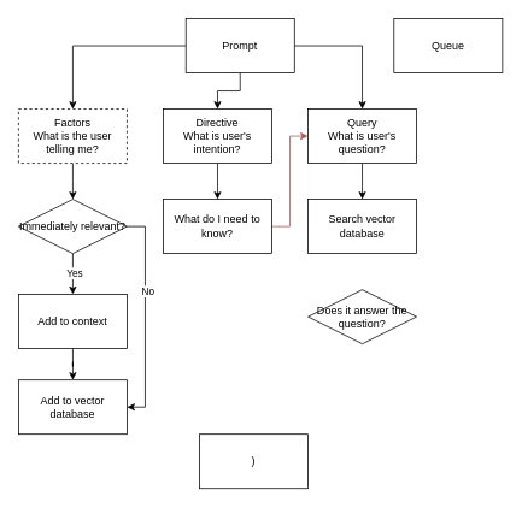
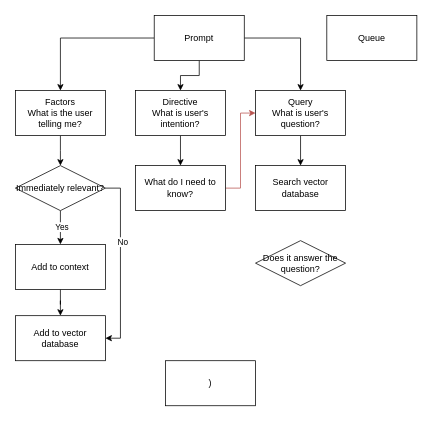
  <mxCell id="0" />
  <mxCell id="1" parent="0" />
  <mxCell id="2" style="edgeStyle=orthogonalEdgeStyle;rounded=0;orthogonalLoop=1;jettySize=auto;html=1;entryX=0.5;entryY=0;entryDx=0;entryDy=0;" edge="1" parent="1" source="5" target="9"><mxGeometry relative="1" as="geometry" /></mxCell>
  <mxCell id="3" style="edgeStyle=orthogonalEdgeStyle;rounded=0;orthogonalLoop=1;jettySize=auto;html=1;entryX=0.5;entryY=0;entryDx=0;entryDy=0;" edge="1" parent="1" source="5" target="7"><mxGeometry relative="1" as="geometry" /></mxCell>
  <mxCell id="4" style="edgeStyle=orthogonalEdgeStyle;rounded=0;orthogonalLoop=1;jettySize=auto;html=1;entryX=0.5;entryY=0;entryDx=0;entryDy=0;" edge="1" parent="1" source="5" target="13"><mxGeometry relative="1" as="geometry" /></mxCell>
  <mxCell id="5" value="Prompt&lt;br&gt;" style="rounded=0;whiteSpace=wrap;html=1;" vertex="1" parent="1"><mxGeometry x="205" y="20" width="120" height="60" as="geometry" /></mxCell>
  <mxCell id="6" style="edgeStyle=orthogonalEdgeStyle;rounded=0;orthogonalLoop=1;jettySize=auto;html=1;" edge="1" parent="1" source="7" target="11"><mxGeometry relative="1" as="geometry" /></mxCell>
  <mxCell id="7" value="Directive&lt;br&gt;What is user's intention?" style="rounded=0;whiteSpace=wrap;html=1;" vertex="1" parent="1"><mxGeometry x="180" y="120" width="120" height="60" as="geometry" /></mxCell>
  <mxCell id="8" value="" style="edgeStyle=orthogonalEdgeStyle;rounded=0;orthogonalLoop=1;jettySize=auto;html=1;" edge="1" parent="1" source="9" target="14"><mxGeometry relative="1" as="geometry" /></mxCell>
  <mxCell id="9" value="Query&lt;br&gt;What is user's question?" style="rounded=0;whiteSpace=wrap;html=1;" vertex="1" parent="1"><mxGeometry x="340" y="120" width="120" height="60" as="geometry" /></mxCell>
  <mxCell id="10" style="edgeStyle=orthogonalEdgeStyle;rounded=0;orthogonalLoop=1;jettySize=auto;html=1;entryX=0;entryY=0.5;entryDx=0;entryDy=0;fillColor=#f8cecc;strokeColor=#b85450;" edge="1" parent="1" source="11" target="9"><mxGeometry relative="1" as="geometry" /></mxCell>
  <mxCell id="11" value="What do I need to know?" style="rounded=0;whiteSpace=wrap;html=1;" vertex="1" parent="1"><mxGeometry x="180" y="220" width="120" height="60" as="geometry" /></mxCell>
  <mxCell id="12" style="edgeStyle=orthogonalEdgeStyle;rounded=0;orthogonalLoop=1;jettySize=auto;html=1;entryX=0.5;entryY=0;entryDx=0;entryDy=0;" edge="1" parent="1" source="13"><mxGeometry relative="1" as="geometry"><mxPoint x="80" y="220" as="targetPoint" /></mxGeometry></mxCell>
- <mxCell id="13" value="Factors&lt;br&gt;What is the user telling me?" style="rounded=0;whiteSpace=wrap;html=1;dashed=1;" vertex="1" parent="1"><mxGeometry x="20" y="120" width="120" height="60" as="geometry" /></mxCell>
+ <mxCell id="13" value="Factors&lt;br&gt;What is the user telling me?" style="rounded=0;whiteSpace=wrap;html=1;" vertex="1" parent="1"><mxGeometry x="20" y="120" width="120" height="60" as="geometry" /></mxCell>
  <mxCell id="14" value="Search vector database" style="rounded=0;whiteSpace=wrap;html=1;" vertex="1" parent="1"><mxGeometry x="340" y="220" width="120" height="60" as="geometry" /></mxCell>
  <mxCell id="15" style="edgeStyle=orthogonalEdgeStyle;rounded=0;orthogonalLoop=1;jettySize=auto;html=1;entryX=0.5;entryY=1;entryDx=0;entryDy=0;" edge="1" parent="1" source="19" target="21"><mxGeometry relative="1" as="geometry" /></mxCell>
  <mxCell id="16" value="Yes" style="edgeLabel;html=1;align=center;verticalAlign=middle;resizable=0;points=[];" vertex="1" connectable="0" parent="15"><mxGeometry x="-0.067" y="1" relative="1" as="geometry"><mxPoint as="offset" /></mxGeometry></mxCell>
  <mxCell id="17" style="edgeStyle=orthogonalEdgeStyle;rounded=0;orthogonalLoop=1;jettySize=auto;html=1;entryX=1;entryY=0.5;entryDx=0;entryDy=0;" edge="1" parent="1" source="19" target="22"><mxGeometry relative="1" as="geometry"><mxPoint x="150" y="450" as="targetPoint" /><Array as="points"><mxPoint x="160" y="250" /><mxPoint x="160" y="450" /></Array></mxGeometry></mxCell>
  <mxCell id="18" value="No" style="edgeLabel;html=1;align=center;verticalAlign=middle;resizable=0;points=[];" vertex="1" connectable="0" parent="17"><mxGeometry x="-0.242" y="2" relative="1" as="geometry"><mxPoint as="offset" /></mxGeometry></mxCell>
  <mxCell id="19" value="Immediately relevant?" style="rhombus;whiteSpace=wrap;html=1;" vertex="1" parent="1"><mxGeometry x="20" y="220" width="120" height="60" as="geometry" /></mxCell>
  <mxCell id="20" style="edgeStyle=orthogonalEdgeStyle;rounded=0;orthogonalLoop=1;jettySize=auto;html=1;entryX=0.5;entryY=0;entryDx=0;entryDy=0;" edge="1" parent="1" source="21" target="22"><mxGeometry relative="1" as="geometry" /></mxCell>
  <mxCell id="21" value="Add to context" style="whiteSpace=wrap;html=1;direction=west;" vertex="1" parent="1"><mxGeometry x="20" y="325" width="120" height="60" as="geometry" /></mxCell>
  <mxCell id="22" value="Add to vector database" style="rounded=0;whiteSpace=wrap;html=1;" vertex="1" parent="1"><mxGeometry x="20" y="420" width="120" height="60" as="geometry" /></mxCell>
  <mxCell id="23" value=")" style="rounded=0;whiteSpace=wrap;html=1;" vertex="1" parent="1"><mxGeometry x="220" y="480" width="120" height="60" as="geometry" /></mxCell>
  <mxCell id="24" value="Queue" style="rounded=0;whiteSpace=wrap;html=1;" vertex="1" parent="1"><mxGeometry x="435" y="20" width="120" height="60" as="geometry" /></mxCell>
  <mxCell id="25" value="Does it answer the question?" style="rhombus;whiteSpace=wrap;html=1;" vertex="1" parent="1"><mxGeometry x="340" y="320" width="120" height="60" as="geometry" /></mxCell>
